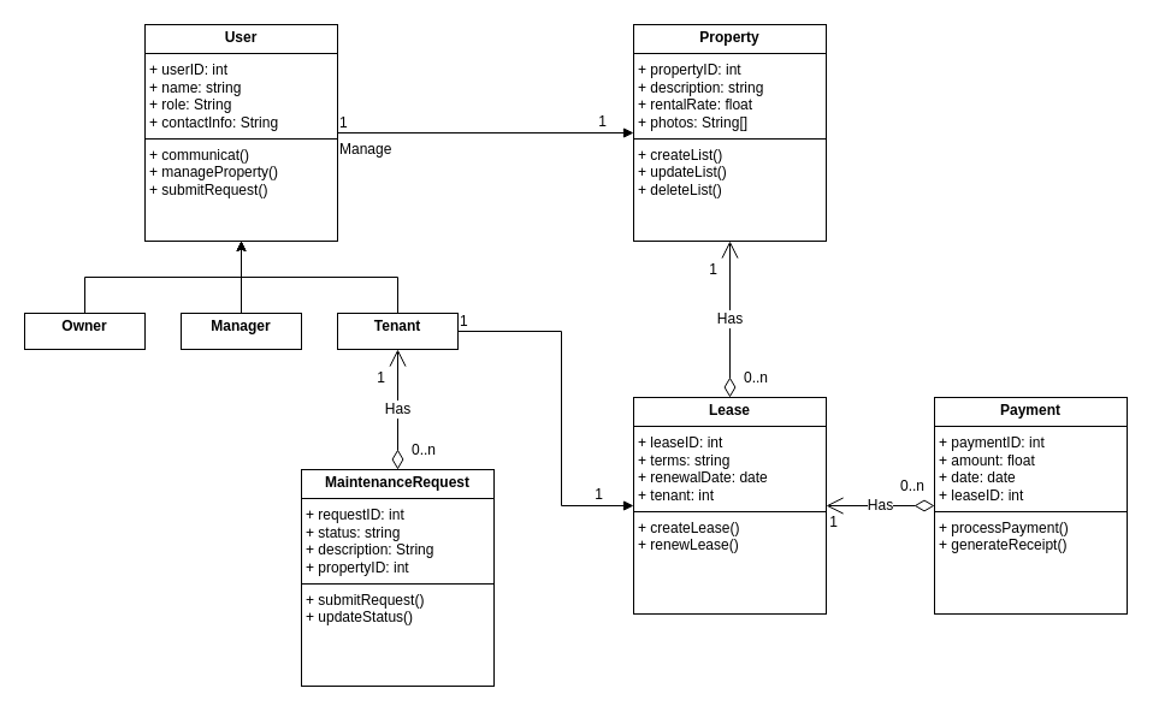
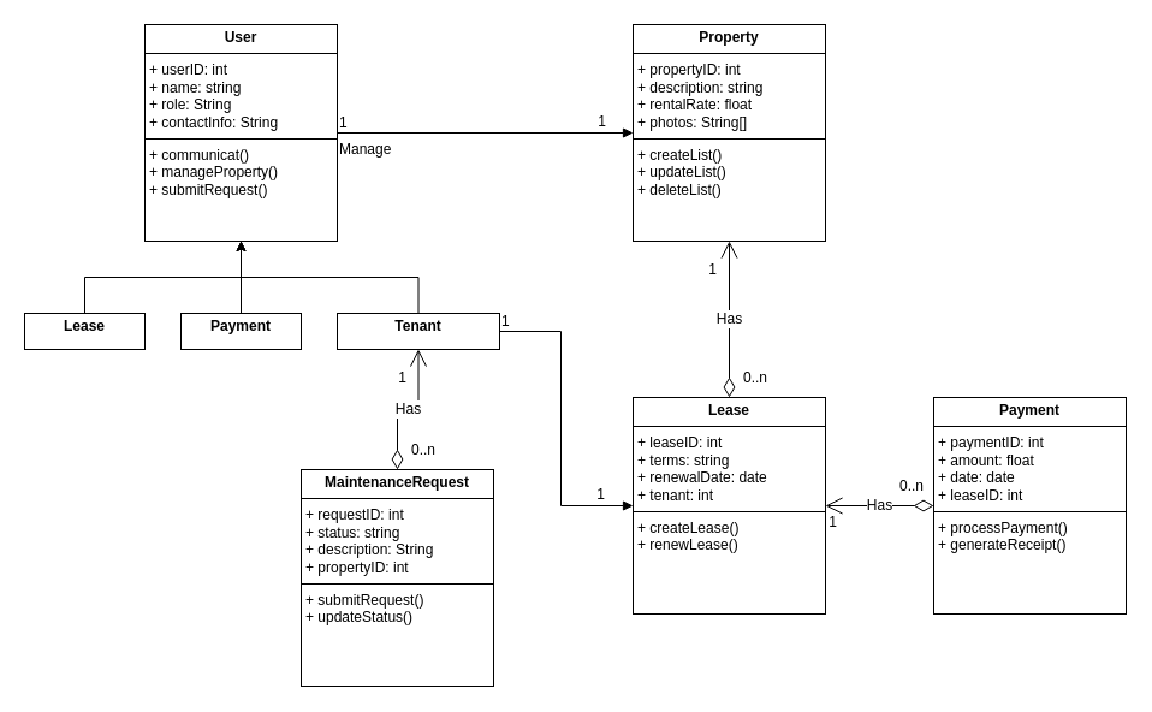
  <mxCell id="0" />
  <mxCell id="1" parent="0" />
  <mxCell id="2" value="&lt;p style=&quot;margin:0px;margin-top:4px;text-align:center;&quot;&gt;&lt;b&gt;Property&lt;/b&gt;&lt;/p&gt;&lt;hr size=&quot;1&quot; style=&quot;border-style:solid;&quot;&gt;&lt;p style=&quot;margin:0px;margin-left:4px;&quot;&gt;+ propertyID: &lt;span class=&quot;hljs-type&quot;&gt;int&lt;/span&gt;&amp;nbsp;&lt;br&gt;+ description: string&amp;nbsp;&lt;br&gt;+ rentalRate: &lt;span class=&quot;hljs-type&quot;&gt;float&lt;/span&gt;&amp;nbsp;&lt;br&gt;+ photos: String[]&amp;nbsp;&lt;br&gt;&lt;/p&gt;&lt;hr size=&quot;1&quot; style=&quot;border-style:solid;&quot;&gt;&lt;p style=&quot;margin:0px;margin-left:4px;&quot;&gt;+ createList()&lt;/p&gt;&lt;p style=&quot;margin:0px;margin-left:4px;&quot;&gt;+ updateList()&lt;/p&gt;&lt;p style=&quot;margin:0px;margin-left:4px;&quot;&gt;+ deleteList()&lt;/p&gt;" style="verticalAlign=top;align=left;overflow=fill;html=1;whiteSpace=wrap;" vertex="1" parent="1"><mxGeometry x="526" y="20" width="160" height="180" as="geometry" /></mxCell>
  <mxCell id="3" value="&lt;p style=&quot;margin:0px;margin-top:4px;text-align:center;&quot;&gt;&lt;b&gt;User&lt;/b&gt;&lt;/p&gt;&lt;hr size=&quot;1&quot; style=&quot;border-style:solid;&quot;&gt;&lt;p style=&quot;margin:0px;margin-left:4px;&quot;&gt;+ userID: &lt;span class=&quot;hljs-type&quot;&gt;int&lt;/span&gt;&amp;nbsp;&lt;br&gt;+ name: string&amp;nbsp;&lt;br&gt;+ role: String&lt;br&gt;+ contactInfo: String&amp;nbsp;&lt;br&gt;&lt;/p&gt;&lt;hr size=&quot;1&quot; style=&quot;border-style:solid;&quot;&gt;&lt;p style=&quot;margin:0px;margin-left:4px;&quot;&gt;+ communicat()&lt;/p&gt;&lt;p style=&quot;margin:0px;margin-left:4px;&quot;&gt;+ manageProperty()&lt;/p&gt;&lt;p style=&quot;margin:0px;margin-left:4px;&quot;&gt;+ submitRequest()&lt;/p&gt;" style="verticalAlign=top;align=left;overflow=fill;html=1;whiteSpace=wrap;" vertex="1" parent="1"><mxGeometry x="120" y="20" width="160" height="180" as="geometry" /></mxCell>
  <mxCell id="4" value="&lt;p style=&quot;margin:0px;margin-top:4px;text-align:center;&quot;&gt;&lt;b&gt;Lease&lt;/b&gt;&lt;/p&gt;&lt;hr size=&quot;1&quot; style=&quot;border-style:solid;&quot;&gt;&lt;p style=&quot;margin:0px;margin-left:4px;&quot;&gt;+ leaseID: &lt;span class=&quot;hljs-type&quot;&gt;int&lt;/span&gt;&amp;nbsp;&lt;br&gt;+ terms: string&amp;nbsp;&lt;br&gt;+ renewalDate: date&lt;br&gt;+ tenant: int&lt;br&gt;&lt;/p&gt;&lt;hr size=&quot;1&quot; style=&quot;border-style:solid;&quot;&gt;&lt;p style=&quot;margin:0px;margin-left:4px;&quot;&gt;+ createLease()&lt;/p&gt;&lt;p style=&quot;margin:0px;margin-left:4px;&quot;&gt;+ renewLease()&lt;/p&gt;" style="verticalAlign=top;align=left;overflow=fill;html=1;whiteSpace=wrap;" vertex="1" parent="1"><mxGeometry x="526" y="330" width="160" height="180" as="geometry" /></mxCell>
  <mxCell id="5" value="&lt;p style=&quot;margin:0px;margin-top:4px;text-align:center;&quot;&gt;&lt;b&gt;MaintenanceRequest&lt;/b&gt;&lt;/p&gt;&lt;hr size=&quot;1&quot; style=&quot;border-style:solid;&quot;&gt;&lt;p style=&quot;margin:0px;margin-left:4px;&quot;&gt;+ requestID: &lt;span class=&quot;hljs-type&quot;&gt;int&lt;/span&gt;&amp;nbsp;&lt;br&gt;+ status: string&amp;nbsp;&lt;br&gt;+ description: String&lt;br&gt;+ propertyID: int&lt;br&gt;&lt;/p&gt;&lt;hr size=&quot;1&quot; style=&quot;border-style:solid;&quot;&gt;&lt;p style=&quot;margin:0px;margin-left:4px;&quot;&gt;+ submitRequest()&lt;/p&gt;&lt;p style=&quot;margin:0px;margin-left:4px;&quot;&gt;+ updateStatus()&lt;/p&gt;" style="verticalAlign=top;align=left;overflow=fill;html=1;whiteSpace=wrap;" vertex="1" parent="1"><mxGeometry x="250" y="390" width="160" height="180" as="geometry" /></mxCell>
  <mxCell id="6" value="&lt;p style=&quot;margin:0px;margin-top:4px;text-align:center;&quot;&gt;&lt;b&gt;Payment&lt;/b&gt;&lt;/p&gt;&lt;hr size=&quot;1&quot; style=&quot;border-style:solid;&quot;&gt;&lt;p style=&quot;margin:0px;margin-left:4px;&quot;&gt;+ paymentID: &lt;span class=&quot;hljs-type&quot;&gt;int&lt;/span&gt;&amp;nbsp;&lt;br&gt;+ amount: float&lt;br&gt;+ date: date&lt;br&gt;+ leaseID: int&lt;br&gt;&lt;/p&gt;&lt;hr size=&quot;1&quot; style=&quot;border-style:solid;&quot;&gt;&lt;p style=&quot;margin:0px;margin-left:4px;&quot;&gt;+ processPayment()&lt;/p&gt;&lt;p style=&quot;margin:0px;margin-left:4px;&quot;&gt;+ generateReceipt()&lt;/p&gt;" style="verticalAlign=top;align=left;overflow=fill;html=1;whiteSpace=wrap;" vertex="1" parent="1"><mxGeometry x="776" y="330" width="160" height="180" as="geometry" /></mxCell>
  <mxCell id="7" value="Manage" style="endArrow=block;endFill=1;html=1;edgeStyle=orthogonalEdgeStyle;align=left;verticalAlign=top;rounded=0;fontFamily=Helvetica;fontSize=12;fontColor=default;exitX=1;exitY=0.5;exitDx=0;exitDy=0;entryX=0;entryY=0.5;entryDx=0;entryDy=0;" edge="1" parent="1" source="3" target="2"><mxGeometry x="-1" relative="1" as="geometry"><mxPoint x="436" y="290" as="sourcePoint" /><mxPoint x="596" y="290" as="targetPoint" /></mxGeometry></mxCell>
  <mxCell id="8" value="1" style="edgeLabel;resizable=0;html=1;align=left;verticalAlign=bottom;strokeColor=default;fontFamily=Helvetica;fontSize=12;fontColor=default;fillColor=default;" connectable="0" vertex="1" parent="7"><mxGeometry x="-1" relative="1" as="geometry" /></mxCell>
  <mxCell id="9" value="1" style="edgeLabel;html=1;align=center;verticalAlign=middle;resizable=0;points=[];strokeColor=default;fontFamily=Helvetica;fontSize=12;fontColor=default;fillColor=default;" vertex="1" connectable="0" parent="7"><mxGeometry x="0.866" y="2" relative="1" as="geometry"><mxPoint x="-11" y="-8" as="offset" /></mxGeometry></mxCell>
  <mxCell id="10" value="Has" style="endArrow=open;html=1;endSize=12;startArrow=diamondThin;startSize=14;startFill=0;edgeStyle=orthogonalEdgeStyle;rounded=0;fontFamily=Helvetica;fontSize=12;fontColor=default;entryX=0.5;entryY=1;entryDx=0;entryDy=0;exitX=0.5;exitY=0;exitDx=0;exitDy=0;" edge="1" parent="1" source="4" target="2"><mxGeometry relative="1" as="geometry"><mxPoint x="436" y="290" as="sourcePoint" /><mxPoint x="596" y="290" as="targetPoint" /></mxGeometry></mxCell>
  <mxCell id="11" value="0..n" style="edgeLabel;resizable=0;html=1;align=left;verticalAlign=top;strokeColor=default;fontFamily=Helvetica;fontSize=12;fontColor=default;fillColor=default;" connectable="0" vertex="1" parent="10"><mxGeometry x="-1" relative="1" as="geometry"><mxPoint x="10" y="-30" as="offset" /></mxGeometry></mxCell>
  <mxCell id="12" value="1" style="edgeLabel;resizable=0;html=1;align=right;verticalAlign=top;strokeColor=default;fontFamily=Helvetica;fontSize=12;fontColor=default;fillColor=default;" connectable="0" vertex="1" parent="10"><mxGeometry x="1" relative="1" as="geometry"><mxPoint x="-10" y="10" as="offset" /></mxGeometry></mxCell>
  <mxCell id="13" style="edgeStyle=orthogonalEdgeStyle;rounded=0;orthogonalLoop=1;jettySize=auto;html=1;exitX=0.5;exitY=0;exitDx=0;exitDy=0;entryX=0.5;entryY=1;entryDx=0;entryDy=0;fontFamily=Helvetica;fontSize=12;fontColor=default;" edge="1" parent="1" source="14" target="3"><mxGeometry relative="1" as="geometry" /></mxCell>
- <mxCell id="14" value="&lt;p style=&quot;margin:0px;margin-top:4px;text-align:center;&quot;&gt;&lt;b&gt;Tenant&lt;/b&gt;&lt;/p&gt;" style="verticalAlign=top;align=left;overflow=fill;html=1;whiteSpace=wrap;strokeColor=default;fontFamily=Helvetica;fontSize=12;fontColor=default;fillColor=default;" vertex="1" parent="1"><mxGeometry x="280" y="260" width="100" height="30" as="geometry" /></mxCell>
+ <mxCell id="14" value="&lt;p style=&quot;margin:0px;margin-top:4px;text-align:center;&quot;&gt;&lt;b&gt;Tenant&lt;/b&gt;&lt;/p&gt;" style="verticalAlign=top;align=left;overflow=fill;html=1;whiteSpace=wrap;strokeColor=default;fontFamily=Helvetica;fontSize=12;fontColor=default;fillColor=default;" vertex="1" parent="1"><mxGeometry x="280" y="260" width="135" height="30" as="geometry" /></mxCell>
  <mxCell id="15" style="edgeStyle=orthogonalEdgeStyle;rounded=0;orthogonalLoop=1;jettySize=auto;html=1;exitX=0.5;exitY=0;exitDx=0;exitDy=0;entryX=0.5;entryY=1;entryDx=0;entryDy=0;fontFamily=Helvetica;fontSize=12;fontColor=default;" edge="1" parent="1" source="16" target="3"><mxGeometry relative="1" as="geometry" /></mxCell>
- <mxCell id="16" value="&lt;p style=&quot;margin:0px;margin-top:4px;text-align:center;&quot;&gt;&lt;b&gt;Owner&lt;/b&gt;&lt;/p&gt;" style="verticalAlign=top;align=left;overflow=fill;html=1;whiteSpace=wrap;strokeColor=default;fontFamily=Helvetica;fontSize=12;fontColor=default;fillColor=default;" vertex="1" parent="1"><mxGeometry x="20" y="260" width="100" height="30" as="geometry" /></mxCell>
+ <mxCell id="16" value="&lt;p style=&quot;margin:0px;margin-top:4px;text-align:center;&quot;&gt;&lt;b&gt;Lease&lt;/b&gt;&lt;/p&gt;" style="verticalAlign=top;align=left;overflow=fill;html=1;whiteSpace=wrap;strokeColor=default;fontFamily=Helvetica;fontSize=12;fontColor=default;fillColor=default;" vertex="1" parent="1"><mxGeometry x="20" y="260" width="100" height="30" as="geometry" /></mxCell>
  <mxCell id="17" style="edgeStyle=orthogonalEdgeStyle;rounded=0;orthogonalLoop=1;jettySize=auto;html=1;exitX=0.5;exitY=0;exitDx=0;exitDy=0;entryX=0.5;entryY=1;entryDx=0;entryDy=0;fontFamily=Helvetica;fontSize=12;fontColor=default;" edge="1" parent="1" source="18" target="3"><mxGeometry relative="1" as="geometry" /></mxCell>
- <mxCell id="18" value="&lt;p style=&quot;margin:0px;margin-top:4px;text-align:center;&quot;&gt;&lt;b&gt;Manager&lt;/b&gt;&lt;/p&gt;" style="verticalAlign=top;align=left;overflow=fill;html=1;whiteSpace=wrap;strokeColor=default;fontFamily=Helvetica;fontSize=12;fontColor=default;fillColor=default;" vertex="1" parent="1"><mxGeometry x="150" y="260" width="100" height="30" as="geometry" /></mxCell>
+ <mxCell id="18" value="&lt;p style=&quot;margin:0px;margin-top:4px;text-align:center;&quot;&gt;&lt;b&gt;Payment&lt;/b&gt;&lt;/p&gt;" style="verticalAlign=top;align=left;overflow=fill;html=1;whiteSpace=wrap;strokeColor=default;fontFamily=Helvetica;fontSize=12;fontColor=default;fillColor=default;" vertex="1" parent="1"><mxGeometry x="150" y="260" width="100" height="30" as="geometry" /></mxCell>
  <mxCell id="19" value="" style="endArrow=block;endFill=1;html=1;edgeStyle=orthogonalEdgeStyle;align=left;verticalAlign=top;rounded=0;fontFamily=Helvetica;fontSize=12;fontColor=default;exitX=1;exitY=0.5;exitDx=0;exitDy=0;entryX=0;entryY=0.5;entryDx=0;entryDy=0;" edge="1" parent="1" source="14" target="4"><mxGeometry x="-1" relative="1" as="geometry"><mxPoint x="226" y="390" as="sourcePoint" /><mxPoint x="466" y="330" as="targetPoint" /><Array as="points"><mxPoint x="466" y="275" /><mxPoint x="466" y="420" /></Array></mxGeometry></mxCell>
  <mxCell id="20" value="1" style="edgeLabel;resizable=0;html=1;align=left;verticalAlign=bottom;strokeColor=default;fontFamily=Helvetica;fontSize=12;fontColor=default;fillColor=default;" connectable="0" vertex="1" parent="19"><mxGeometry x="-1" relative="1" as="geometry" /></mxCell>
  <mxCell id="21" value="1" style="edgeLabel;html=1;align=center;verticalAlign=middle;resizable=0;points=[];strokeColor=default;fontFamily=Helvetica;fontSize=12;fontColor=default;fillColor=default;" vertex="1" connectable="0" parent="19"><mxGeometry x="0.866" y="2" relative="1" as="geometry"><mxPoint x="-11" y="-8" as="offset" /></mxGeometry></mxCell>
  <mxCell id="22" value="Has" style="endArrow=open;html=1;endSize=12;startArrow=diamondThin;startSize=14;startFill=0;edgeStyle=orthogonalEdgeStyle;rounded=0;fontFamily=Helvetica;fontSize=12;fontColor=default;entryX=0.5;entryY=1;entryDx=0;entryDy=0;exitX=0.5;exitY=0;exitDx=0;exitDy=0;" edge="1" parent="1" source="5" target="14"><mxGeometry relative="1" as="geometry"><mxPoint x="426" y="390" as="sourcePoint" /><mxPoint x="426" y="280" as="targetPoint" /></mxGeometry></mxCell>
  <mxCell id="23" value="0..n" style="edgeLabel;resizable=0;html=1;align=left;verticalAlign=top;strokeColor=default;fontFamily=Helvetica;fontSize=12;fontColor=default;fillColor=default;" connectable="0" vertex="1" parent="22"><mxGeometry x="-1" relative="1" as="geometry"><mxPoint x="10" y="-30" as="offset" /></mxGeometry></mxCell>
  <mxCell id="24" value="1" style="edgeLabel;resizable=0;html=1;align=right;verticalAlign=top;strokeColor=default;fontFamily=Helvetica;fontSize=12;fontColor=default;fillColor=default;" connectable="0" vertex="1" parent="22"><mxGeometry x="1" relative="1" as="geometry"><mxPoint x="-10" y="10" as="offset" /></mxGeometry></mxCell>
  <mxCell id="25" value="Has" style="endArrow=open;html=1;endSize=12;startArrow=diamondThin;startSize=14;startFill=0;edgeStyle=orthogonalEdgeStyle;rounded=0;fontFamily=Helvetica;fontSize=12;fontColor=default;entryX=1;entryY=0.5;entryDx=0;entryDy=0;exitX=0;exitY=0.5;exitDx=0;exitDy=0;" edge="1" parent="1" source="6" target="4"><mxGeometry relative="1" as="geometry"><mxPoint x="726" y="390" as="sourcePoint" /><mxPoint x="726" y="290" as="targetPoint" /></mxGeometry></mxCell>
  <mxCell id="26" value="0..n" style="edgeLabel;resizable=0;html=1;align=left;verticalAlign=top;strokeColor=default;fontFamily=Helvetica;fontSize=12;fontColor=default;fillColor=default;" connectable="0" vertex="1" parent="25"><mxGeometry x="-1" relative="1" as="geometry"><mxPoint x="-30" y="-30" as="offset" /></mxGeometry></mxCell>
  <mxCell id="27" value="1" style="edgeLabel;resizable=0;html=1;align=right;verticalAlign=top;strokeColor=default;fontFamily=Helvetica;fontSize=12;fontColor=default;fillColor=default;" connectable="0" vertex="1" parent="25"><mxGeometry x="1" relative="1" as="geometry"><mxPoint x="10" as="offset" /></mxGeometry></mxCell>
